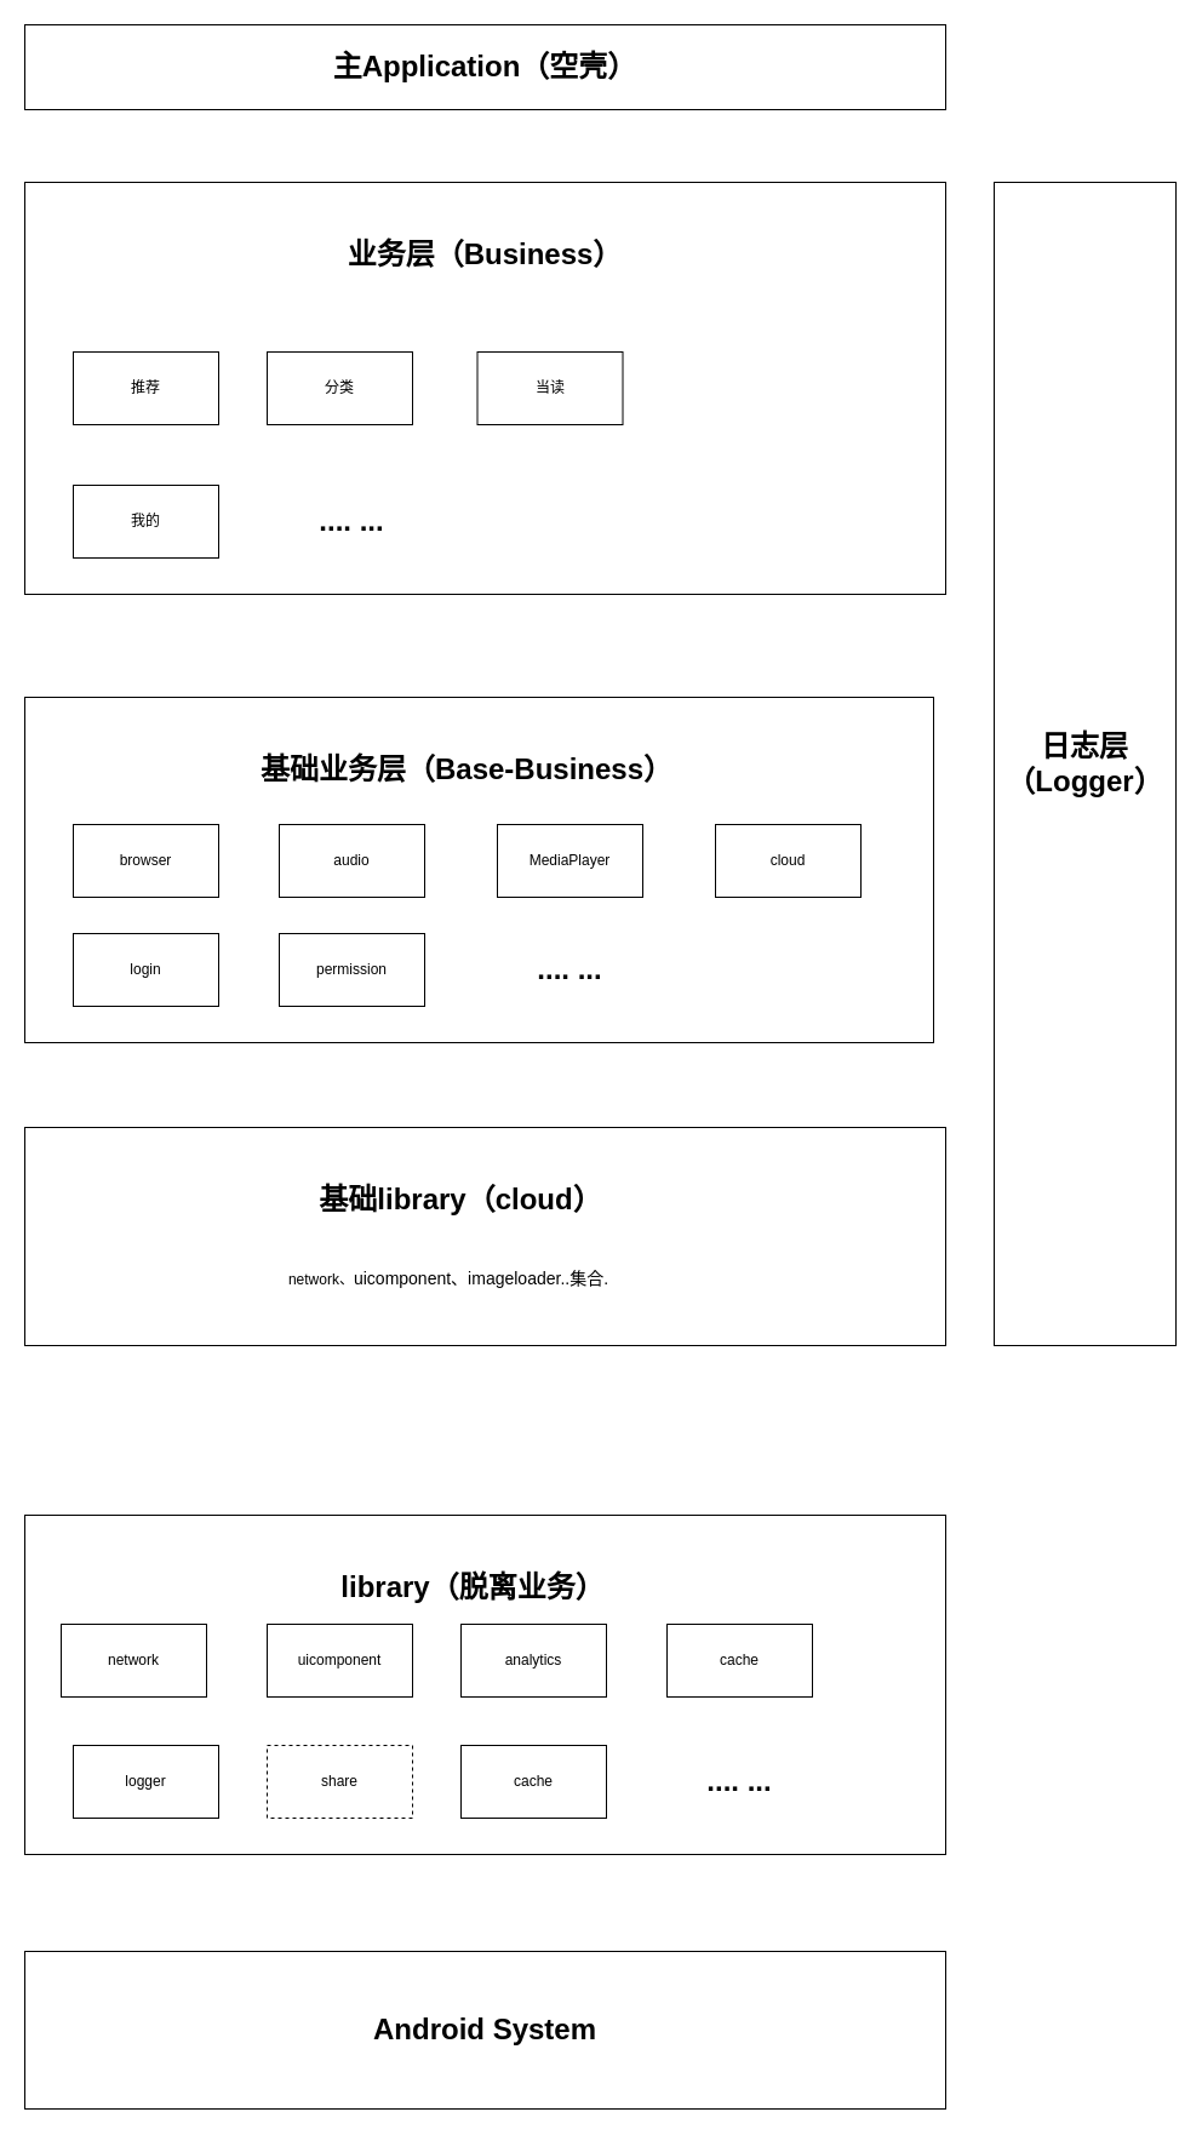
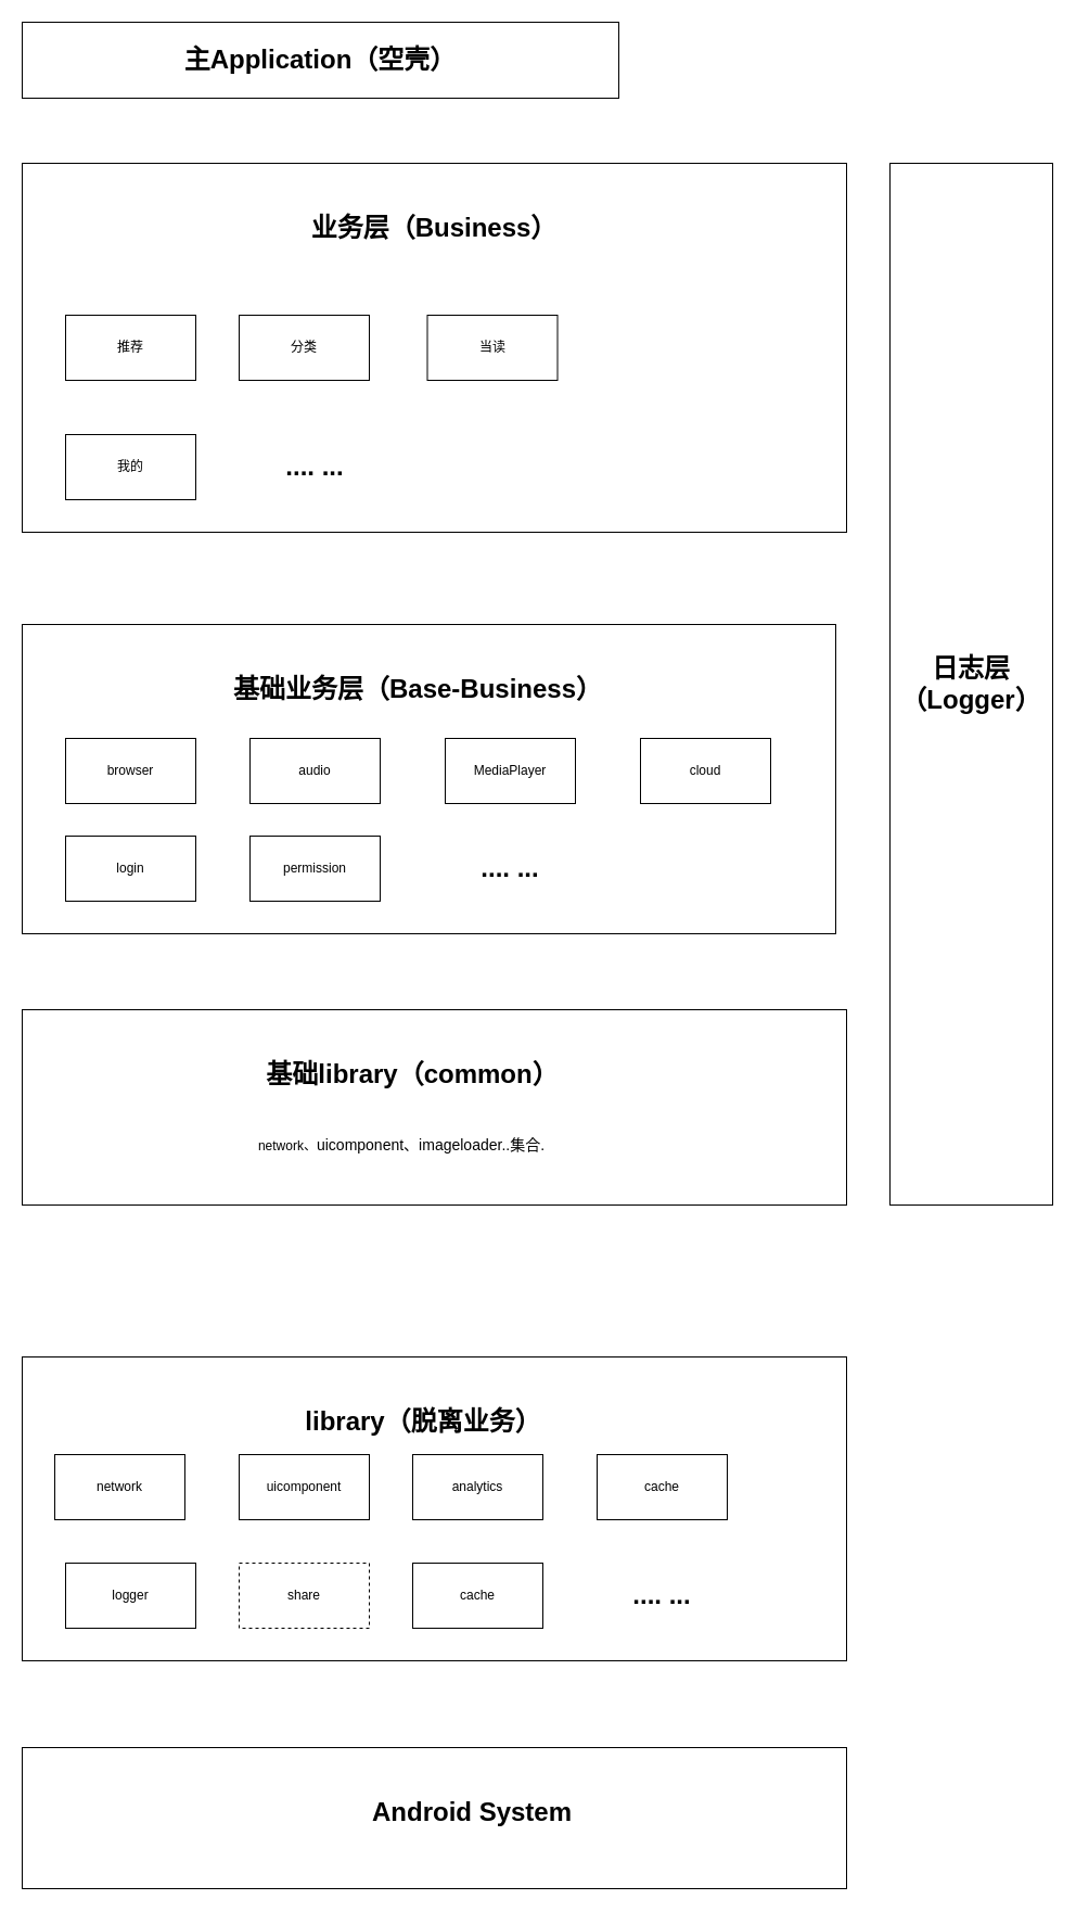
  <mxCell id="0" />
  <mxCell id="1" parent="0" />
- <mxCell id="2" value="&lt;h1&gt;主Application（空壳）&lt;/h1&gt;" style="rounded=0;whiteSpace=wrap;html=1;" vertex="1" parent="1"><mxGeometry x="20" y="20" width="760" height="70" as="geometry" /></mxCell>
+ <mxCell id="2" value="&lt;h1&gt;主Application（空壳）&lt;/h1&gt;" style="rounded=0;whiteSpace=wrap;html=1;" vertex="1" parent="1"><mxGeometry x="20" y="20" width="550" height="70" as="geometry" /></mxCell>
  <mxCell id="3" value="" style="rounded=0;whiteSpace=wrap;html=1;" vertex="1" parent="1"><mxGeometry x="20" y="150" width="760" height="340" as="geometry" /></mxCell>
  <mxCell id="4" value="推荐" style="rounded=0;whiteSpace=wrap;html=1;" vertex="1" parent="1"><mxGeometry x="60" y="290" width="120" height="60" as="geometry" /></mxCell>
  <mxCell id="5" value="分类" style="rounded=0;whiteSpace=wrap;html=1;" vertex="1" parent="1"><mxGeometry x="220" y="290" width="120" height="60" as="geometry" /></mxCell>
  <mxCell id="6" value="当读" style="rounded=0;whiteSpace=wrap;html=1;" vertex="1" parent="1"><mxGeometry x="393.5" y="290" width="120" height="60" as="geometry" /></mxCell>
  <mxCell id="7" value="我的" style="rounded=0;whiteSpace=wrap;html=1;" vertex="1" parent="1"><mxGeometry x="60" y="400" width="120" height="60" as="geometry" /></mxCell>
  <mxCell id="8" value="&lt;h1&gt;.... ...&lt;/h1&gt;" style="rounded=0;whiteSpace=wrap;html=1;strokeColor=#FFFFFF;" vertex="1" parent="1"><mxGeometry x="230" y="400" width="120" height="60" as="geometry" /></mxCell>
  <mxCell id="9" value="" style="rounded=0;whiteSpace=wrap;html=1;" vertex="1" parent="1"><mxGeometry x="20" y="575" width="750" height="285" as="geometry" /></mxCell>
  <mxCell id="10" value="&lt;h1&gt;业务层（Business）&lt;/h1&gt;" style="rounded=0;whiteSpace=wrap;html=1;strokeColor=#FFFFFF;" vertex="1" parent="1"><mxGeometry x="235" y="180" width="330" height="60" as="geometry" /></mxCell>
  <mxCell id="11" value="&lt;h1&gt;基础业务层（Base-Business）&lt;/h1&gt;" style="rounded=0;whiteSpace=wrap;html=1;strokeColor=#FFFFFF;" vertex="1" parent="1"><mxGeometry x="195" y="605" width="380" height="60" as="geometry" /></mxCell>
  <mxCell id="12" value="browser" style="rounded=0;whiteSpace=wrap;html=1;" vertex="1" parent="1"><mxGeometry x="60" y="680" width="120" height="60" as="geometry" /></mxCell>
  <mxCell id="13" value="audio" style="rounded=0;whiteSpace=wrap;html=1;strokeColor=#000000;" vertex="1" parent="1"><mxGeometry x="230" y="680" width="120" height="60" as="geometry" /></mxCell>
  <mxCell id="14" value="MediaPlayer" style="rounded=0;whiteSpace=wrap;html=1;strokeColor=#000000;" vertex="1" parent="1"><mxGeometry x="410" y="680" width="120" height="60" as="geometry" /></mxCell>
  <mxCell id="15" value="cloud" style="rounded=0;whiteSpace=wrap;html=1;strokeColor=#000000;" vertex="1" parent="1"><mxGeometry x="590" y="680" width="120" height="60" as="geometry" /></mxCell>
  <mxCell id="16" value="login" style="rounded=0;whiteSpace=wrap;html=1;strokeColor=#000000;" vertex="1" parent="1"><mxGeometry x="60" y="770" width="120" height="60" as="geometry" /></mxCell>
  <mxCell id="17" value="&lt;h1&gt;.... ...&lt;/h1&gt;" style="rounded=0;whiteSpace=wrap;html=1;strokeColor=#FFFFFF;" vertex="1" parent="1"><mxGeometry x="410" y="770" width="120" height="60" as="geometry" /></mxCell>
  <mxCell id="18" value="" style="rounded=0;whiteSpace=wrap;html=1;strokeColor=#000000;" vertex="1" parent="1"><mxGeometry x="20" y="930" width="760" height="180" as="geometry" /></mxCell>
- <mxCell id="19" value="&lt;h1&gt;基础library（cloud）&lt;/h1&gt;" style="rounded=0;whiteSpace=wrap;html=1;strokeColor=#FFFFFF;" vertex="1" parent="1"><mxGeometry x="190" y="960" width="380" height="60" as="geometry" /></mxCell>
+ <mxCell id="19" value="&lt;h1&gt;基础library（common）&lt;/h1&gt;" style="rounded=0;whiteSpace=wrap;html=1;strokeColor=#FFFFFF;" vertex="1" parent="1"><mxGeometry x="190" y="960" width="380" height="60" as="geometry" /></mxCell>
  <mxCell id="20" value="" style="rounded=0;whiteSpace=wrap;html=1;strokeColor=#000000;" vertex="1" parent="1"><mxGeometry x="20" y="1250" width="760" height="280" as="geometry" /></mxCell>
  <mxCell id="21" value="network、&lt;span style=&quot;background-color: rgb(255 , 255 , 255) ; font-size: 10.5pt&quot;&gt;uicomponent、imageloader..集合.&lt;/span&gt;" style="text;html=1;strokeColor=none;fillColor=none;align=center;verticalAlign=middle;whiteSpace=wrap;rounded=0;" vertex="1" parent="1"><mxGeometry x="190" y="1030" width="360" height="50" as="geometry" /></mxCell>
  <mxCell id="22" value="&lt;h1&gt;library（脱离业务）&lt;/h1&gt;" style="rounded=0;whiteSpace=wrap;html=1;strokeColor=#FFFFFF;" vertex="1" parent="1"><mxGeometry x="200" y="1280" width="380" height="60" as="geometry" /></mxCell>
  <mxCell id="23" value="network" style="rounded=0;whiteSpace=wrap;html=1;strokeColor=#000000;" vertex="1" parent="1"><mxGeometry x="50" y="1340" width="120" height="60" as="geometry" /></mxCell>
  <mxCell id="24" value="uicomponent" style="rounded=0;whiteSpace=wrap;html=1;strokeColor=#000000;" vertex="1" parent="1"><mxGeometry x="220" y="1340" width="120" height="60" as="geometry" /></mxCell>
  <mxCell id="25" value="analytics" style="rounded=0;whiteSpace=wrap;html=1;strokeColor=#000000;" vertex="1" parent="1"><mxGeometry x="380" y="1340" width="120" height="60" as="geometry" /></mxCell>
  <mxCell id="26" value="cache" style="rounded=0;whiteSpace=wrap;html=1;strokeColor=#000000;" vertex="1" parent="1"><mxGeometry x="550" y="1340" width="120" height="60" as="geometry" /></mxCell>
  <mxCell id="27" value="permission" style="rounded=0;whiteSpace=wrap;html=1;strokeColor=#000000;" vertex="1" parent="1"><mxGeometry x="230" y="770" width="120" height="60" as="geometry" /></mxCell>
  <mxCell id="28" value="logger" style="rounded=0;whiteSpace=wrap;html=1;strokeColor=#000000;" vertex="1" parent="1"><mxGeometry x="60" y="1440" width="120" height="60" as="geometry" /></mxCell>
  <mxCell id="29" value="share" style="rounded=0;whiteSpace=wrap;html=1;strokeColor=#000000;dashed=1;" vertex="1" parent="1"><mxGeometry x="220" y="1440" width="120" height="60" as="geometry" /></mxCell>
  <mxCell id="30" value="&lt;h1&gt;.... ...&lt;/h1&gt;" style="rounded=0;whiteSpace=wrap;html=1;strokeColor=#FFFFFF;" vertex="1" parent="1"><mxGeometry x="550" y="1440" width="120" height="60" as="geometry" /></mxCell>
  <mxCell id="31" value="cache" style="rounded=0;whiteSpace=wrap;html=1;strokeColor=#000000;" vertex="1" parent="1"><mxGeometry x="380" y="1440" width="120" height="60" as="geometry" /></mxCell>
  <mxCell id="32" value="" style="rounded=0;whiteSpace=wrap;html=1;strokeColor=#000000;" vertex="1" parent="1"><mxGeometry x="20" y="1610" width="760" height="130" as="geometry" /></mxCell>
- <mxCell id="33" value="&lt;h1&gt;Android System&lt;/h1&gt;" style="rounded=0;whiteSpace=wrap;html=1;strokeColor=#FFFFFF;" vertex="1" parent="1"><mxGeometry x="210" y="1645" width="380" height="60" as="geometry" /></mxCell>
+ <mxCell id="33" value="&lt;h1&gt;Android System&lt;/h1&gt;" style="rounded=0;whiteSpace=wrap;html=1;strokeColor=#FFFFFF;" vertex="1" parent="1"><mxGeometry x="245" y="1640" width="380" height="60" as="geometry" /></mxCell>
  <mxCell id="34" value="&lt;h1&gt;日志层（Logger）&lt;/h1&gt;" style="rounded=0;whiteSpace=wrap;html=1;strokeColor=#000000;" vertex="1" parent="1"><mxGeometry x="820" y="150" width="150" height="960" as="geometry" /></mxCell>
